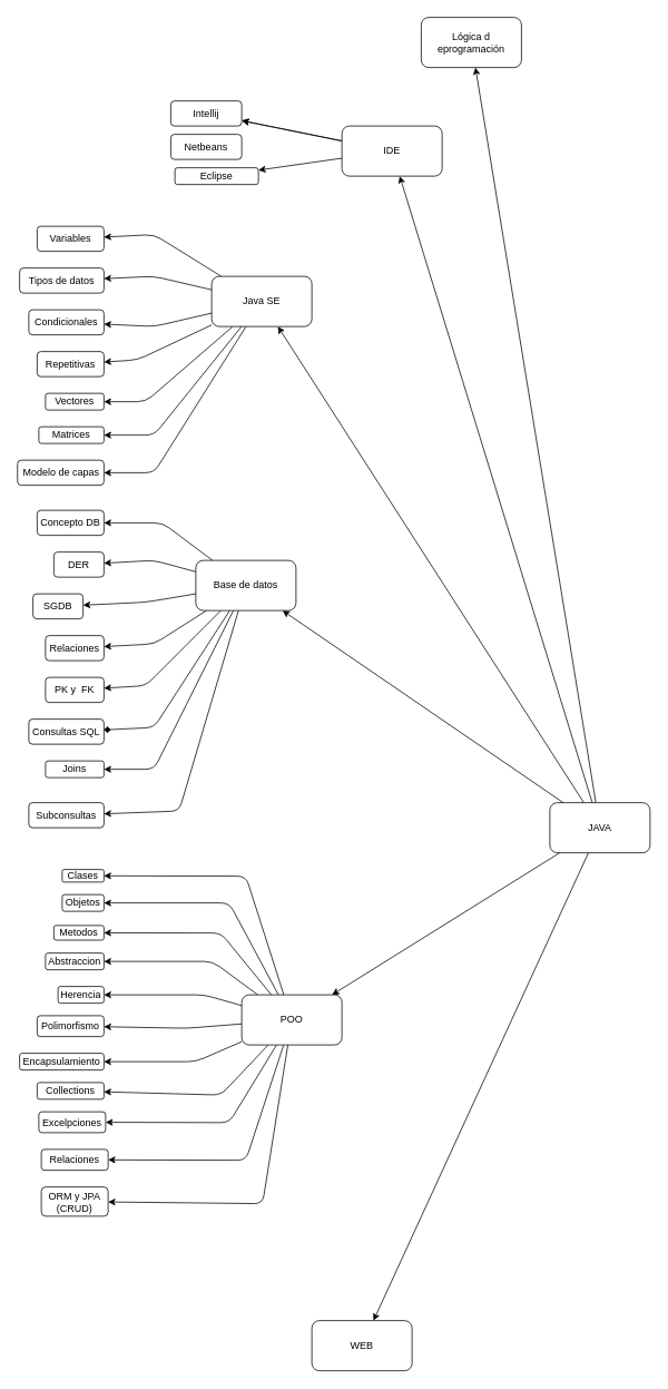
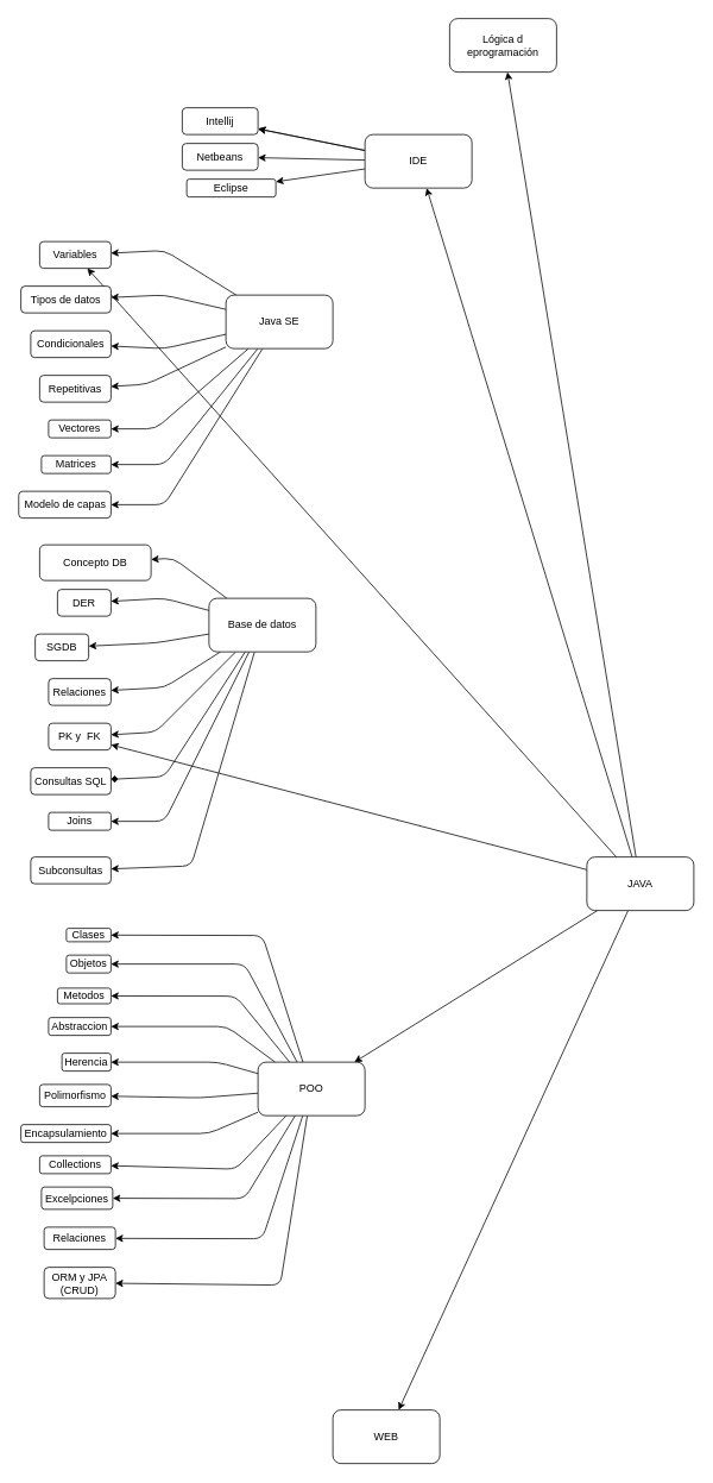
  <mxCell id="0" />
  <mxCell id="1" parent="0" />
  <mxCell id="2" value="" style="edgeStyle=none;html=1;" edge="1" parent="1" source="8" target="9"><mxGeometry relative="1" as="geometry" /></mxCell>
  <mxCell id="3" value="" style="edgeStyle=none;html=1;" edge="1" parent="1" source="8" target="14"><mxGeometry relative="1" as="geometry" /></mxCell>
- <mxCell id="4" value="" style="edgeStyle=none;html=1;" edge="1" parent="1" source="8" target="25"><mxGeometry relative="1" as="geometry" /></mxCell>
- <mxCell id="5" value="" style="edgeStyle=none;html=1;" edge="1" parent="1" source="8" target="41"><mxGeometry relative="1" as="geometry" /></mxCell>
+ <mxCell id="4" value="" style="edgeStyle=none;html=1;" edge="1" parent="1" source="8" target="26"><mxGeometry relative="1" as="geometry" /></mxCell>
+ <mxCell id="5" value="" style="edgeStyle=none;html=1;" edge="1" parent="1" source="8" target="45"><mxGeometry relative="1" as="geometry" /></mxCell>
  <mxCell id="6" value="" style="edgeStyle=none;html=1;" edge="1" parent="1" source="8" target="61"><mxGeometry relative="1" as="geometry" /></mxCell>
  <mxCell id="7" value="" style="edgeStyle=none;html=1;" edge="1" parent="1" source="8" target="73"><mxGeometry relative="1" as="geometry" /></mxCell>
  <mxCell id="8" value="JAVA" style="rounded=1;whiteSpace=wrap;html=1;" vertex="1" parent="1"><mxGeometry x="658" y="960" width="120" height="60" as="geometry" /></mxCell>
  <mxCell id="9" value="Lógica d eprogramación" style="whiteSpace=wrap;html=1;rounded=1;" vertex="1" parent="1"><mxGeometry x="504" y="20" width="120" height="60" as="geometry" /></mxCell>
  <mxCell id="10" value="" style="edgeStyle=none;html=1;" edge="1" parent="1" source="14" target="15"><mxGeometry relative="1" as="geometry" /></mxCell>
  <mxCell id="11" value="" style="edgeStyle=none;html=1;" edge="1" parent="1" source="14" target="15"><mxGeometry relative="1" as="geometry" /></mxCell>
+ <mxCell id="12" value="" style="edgeStyle=none;html=1;" edge="1" parent="1" source="14" target="16"><mxGeometry relative="1" as="geometry" /></mxCell>
  <mxCell id="13" value="" style="edgeStyle=none;html=1;" edge="1" parent="1" source="14" target="17"><mxGeometry relative="1" as="geometry" /></mxCell>
  <mxCell id="14" value="IDE" style="whiteSpace=wrap;html=1;rounded=1;" vertex="1" parent="1"><mxGeometry x="409" y="150" width="120" height="60" as="geometry" /></mxCell>
  <mxCell id="15" value="Intellij" style="whiteSpace=wrap;html=1;rounded=1;" vertex="1" parent="1"><mxGeometry x="204" y="120" width="85" height="30" as="geometry" /></mxCell>
  <mxCell id="16" value="Netbeans" style="whiteSpace=wrap;html=1;rounded=1;" vertex="1" parent="1"><mxGeometry x="204" y="160" width="85" height="30" as="geometry" /></mxCell>
  <mxCell id="17" value="Eclipse" style="whiteSpace=wrap;html=1;rounded=1;" vertex="1" parent="1"><mxGeometry x="209" y="200" width="100" height="20" as="geometry" /></mxCell>
  <mxCell id="18" value="" style="edgeStyle=none;html=1;" edge="1" parent="1" source="25" target="26"><mxGeometry relative="1" as="geometry"><Array as="points"><mxPoint x="184" y="280" /></Array></mxGeometry></mxCell>
  <mxCell id="19" value="" style="edgeStyle=none;html=1;" edge="1" parent="1" source="25" target="27"><mxGeometry relative="1" as="geometry"><Array as="points"><mxPoint x="184" y="565" /></Array></mxGeometry></mxCell>
  <mxCell id="20" value="" style="edgeStyle=none;html=1;" edge="1" parent="1" source="25" target="28"><mxGeometry relative="1" as="geometry"><Array as="points"><mxPoint x="184" y="520" /></Array></mxGeometry></mxCell>
  <mxCell id="21" value="" style="edgeStyle=none;html=1;" edge="1" parent="1" source="25" target="29"><mxGeometry relative="1" as="geometry"><Array as="points"><mxPoint x="174" y="480" /></Array></mxGeometry></mxCell>
  <mxCell id="22" value="" style="edgeStyle=none;html=1;" edge="1" parent="1" source="25" target="30"><mxGeometry relative="1" as="geometry"><Array as="points"><mxPoint x="164" y="430" /></Array></mxGeometry></mxCell>
  <mxCell id="23" value="" style="edgeStyle=none;html=1;" edge="1" parent="1" source="25" target="31"><mxGeometry relative="1" as="geometry"><Array as="points"><mxPoint x="184" y="390" /></Array></mxGeometry></mxCell>
  <mxCell id="24" value="" style="edgeStyle=none;html=1;" edge="1" parent="1" source="25" target="32"><mxGeometry relative="1" as="geometry"><Array as="points"><mxPoint x="184" y="330" /></Array></mxGeometry></mxCell>
  <mxCell id="25" value="Java SE" style="whiteSpace=wrap;html=1;rounded=1;" vertex="1" parent="1"><mxGeometry x="253" y="330" width="120" height="60" as="geometry" /></mxCell>
  <mxCell id="26" value="Variables" style="whiteSpace=wrap;html=1;rounded=1;" vertex="1" parent="1"><mxGeometry x="44" y="270" width="80" height="30" as="geometry" /></mxCell>
  <mxCell id="27" value="Modelo de capas" style="whiteSpace=wrap;html=1;rounded=1;" vertex="1" parent="1"><mxGeometry x="20.5" y="550" width="103.5" height="30" as="geometry" /></mxCell>
  <mxCell id="28" value="Matrices" style="whiteSpace=wrap;html=1;rounded=1;" vertex="1" parent="1"><mxGeometry x="46" y="510" width="78" height="20" as="geometry" /></mxCell>
  <mxCell id="29" value="Vectores" style="whiteSpace=wrap;html=1;rounded=1;" vertex="1" parent="1"><mxGeometry x="54" y="470" width="70" height="20" as="geometry" /></mxCell>
  <mxCell id="30" value="Repetitivas" style="whiteSpace=wrap;html=1;rounded=1;" vertex="1" parent="1"><mxGeometry x="44" y="420" width="80" height="30" as="geometry" /></mxCell>
  <mxCell id="31" value="Condicionales" style="whiteSpace=wrap;html=1;rounded=1;" vertex="1" parent="1"><mxGeometry x="34" y="370" width="90" height="30" as="geometry" /></mxCell>
  <mxCell id="32" value="Tipos de datos" style="whiteSpace=wrap;html=1;rounded=1;" vertex="1" parent="1"><mxGeometry x="23" y="320" width="101" height="30" as="geometry" /></mxCell>
  <mxCell id="33" value="" style="edgeStyle=none;html=1;" edge="1" parent="1" source="41" target="42"><mxGeometry relative="1" as="geometry"><Array as="points"><mxPoint x="214" y="970" /></Array></mxGeometry></mxCell>
  <mxCell id="34" value="" style="edgeStyle=none;html=1;" edge="1" parent="1" source="41" target="43"><mxGeometry relative="1" as="geometry"><Array as="points"><mxPoint x="184" y="920" /></Array></mxGeometry></mxCell>
  <mxCell id="35" value="" style="edgeStyle=none;html=1;endArrow=diamond;" edge="1" parent="1" source="41" target="44"><mxGeometry relative="1" as="geometry"><Array as="points"><mxPoint x="184" y="870" /></Array></mxGeometry></mxCell>
  <mxCell id="36" value="" style="edgeStyle=none;html=1;" edge="1" parent="1" source="41" target="45"><mxGeometry relative="1" as="geometry"><Array as="points"><mxPoint x="174" y="820" /></Array></mxGeometry></mxCell>
  <mxCell id="37" value="" style="edgeStyle=none;html=1;" edge="1" parent="1" source="41" target="46"><mxGeometry relative="1" as="geometry"><Array as="points"><mxPoint x="184" y="770" /></Array></mxGeometry></mxCell>
  <mxCell id="38" value="" style="edgeStyle=none;html=1;" edge="1" parent="1" source="41" target="47"><mxGeometry relative="1" as="geometry"><Array as="points"><mxPoint x="174" y="720" /></Array></mxGeometry></mxCell>
  <mxCell id="39" value="" style="edgeStyle=none;html=1;" edge="1" parent="1" source="41" target="48"><mxGeometry relative="1" as="geometry"><Array as="points"><mxPoint x="184" y="670" /></Array></mxGeometry></mxCell>
  <mxCell id="40" value="" style="edgeStyle=none;html=1;" edge="1" parent="1" source="41" target="49"><mxGeometry relative="1" as="geometry"><Array as="points"><mxPoint x="194" y="625" /></Array></mxGeometry></mxCell>
  <mxCell id="41" value="Base de datos" style="whiteSpace=wrap;html=1;rounded=1;" vertex="1" parent="1"><mxGeometry x="234" y="670" width="120" height="60" as="geometry" /></mxCell>
  <mxCell id="42" value="Subconsultas" style="whiteSpace=wrap;html=1;rounded=1;" vertex="1" parent="1"><mxGeometry x="34" y="960" width="90" height="30" as="geometry" /></mxCell>
  <mxCell id="43" value="Joins" style="whiteSpace=wrap;html=1;rounded=1;" vertex="1" parent="1"><mxGeometry x="54" y="910" width="70" height="20" as="geometry" /></mxCell>
  <mxCell id="44" value="Consultas SQL" style="whiteSpace=wrap;html=1;rounded=1;" vertex="1" parent="1"><mxGeometry x="34" y="860" width="90" height="30" as="geometry" /></mxCell>
  <mxCell id="45" value="PK y&amp;nbsp; FK" style="whiteSpace=wrap;html=1;rounded=1;" vertex="1" parent="1"><mxGeometry x="54" y="810" width="70" height="30" as="geometry" /></mxCell>
  <mxCell id="46" value="Relaciones" style="whiteSpace=wrap;html=1;rounded=1;" vertex="1" parent="1"><mxGeometry x="54" y="760" width="70" height="30" as="geometry" /></mxCell>
  <mxCell id="47" value="SGDB" style="whiteSpace=wrap;html=1;rounded=1;" vertex="1" parent="1"><mxGeometry x="39" y="710" width="60" height="30" as="geometry" /></mxCell>
  <mxCell id="48" value="DER" style="whiteSpace=wrap;html=1;rounded=1;" vertex="1" parent="1"><mxGeometry x="64" y="660" width="60" height="30" as="geometry" /></mxCell>
- <mxCell id="49" value="Concepto DB" style="whiteSpace=wrap;html=1;rounded=1;" vertex="1" parent="1"><mxGeometry x="44" y="610" width="80" height="30" as="geometry" /></mxCell>
+ <mxCell id="49" value="Concepto DB" style="whiteSpace=wrap;html=1;rounded=1;" vertex="1" parent="1"><mxGeometry x="44" y="610" width="125" height="40" as="geometry" /></mxCell>
  <mxCell id="50" value="" style="edgeStyle=none;html=1;" edge="1" parent="1" source="61" target="62"><mxGeometry relative="1" as="geometry"><Array as="points"><mxPoint x="314" y="1440" /></Array></mxGeometry></mxCell>
  <mxCell id="51" value="" style="edgeStyle=none;html=1;" edge="1" parent="1" source="61" target="63"><mxGeometry relative="1" as="geometry"><Array as="points"><mxPoint x="294" y="1388" /></Array></mxGeometry></mxCell>
  <mxCell id="52" value="" style="edgeStyle=none;html=1;" edge="1" parent="1" source="61" target="64"><mxGeometry relative="1" as="geometry"><Array as="points"><mxPoint x="274" y="1343" /></Array></mxGeometry></mxCell>
  <mxCell id="53" value="" style="edgeStyle=none;html=1;" edge="1" parent="1" source="61" target="65"><mxGeometry relative="1" as="geometry"><Array as="points"><mxPoint x="264" y="1310" /></Array></mxGeometry></mxCell>
  <mxCell id="54" value="" style="edgeStyle=none;html=1;" edge="1" parent="1" source="61" target="66"><mxGeometry relative="1" as="geometry"><Array as="points"><mxPoint x="234" y="1270" /></Array></mxGeometry></mxCell>
  <mxCell id="55" value="" style="edgeStyle=none;html=1;" edge="1" parent="1" source="61" target="67"><mxGeometry relative="1" as="geometry"><Array as="points"><mxPoint x="224" y="1230" /></Array></mxGeometry></mxCell>
  <mxCell id="56" value="" style="edgeStyle=none;html=1;" edge="1" parent="1" source="61" target="68"><mxGeometry relative="1" as="geometry"><Array as="points"><mxPoint x="244" y="1190" /></Array></mxGeometry></mxCell>
  <mxCell id="57" value="" style="edgeStyle=none;html=1;" edge="1" parent="1" source="61" target="69"><mxGeometry relative="1" as="geometry"><Array as="points"><mxPoint x="254" y="1150" /></Array></mxGeometry></mxCell>
  <mxCell id="58" value="" style="edgeStyle=none;html=1;" edge="1" parent="1" source="61" target="70"><mxGeometry relative="1" as="geometry"><Array as="points"><mxPoint x="264" y="1116" /></Array></mxGeometry></mxCell>
  <mxCell id="59" value="" style="edgeStyle=none;html=1;" edge="1" parent="1" source="61" target="71"><mxGeometry relative="1" as="geometry"><Array as="points"><mxPoint x="274" y="1080" /></Array></mxGeometry></mxCell>
  <mxCell id="60" value="" style="edgeStyle=none;html=1;" edge="1" parent="1" source="61" target="72"><mxGeometry relative="1" as="geometry"><Array as="points"><mxPoint x="294" y="1048" /></Array></mxGeometry></mxCell>
  <mxCell id="61" value="POO" style="whiteSpace=wrap;html=1;rounded=1;" vertex="1" parent="1"><mxGeometry x="289" y="1190" width="120" height="60" as="geometry" /></mxCell>
  <mxCell id="62" value="ORM y JPA (CRUD)" style="whiteSpace=wrap;html=1;rounded=1;" vertex="1" parent="1"><mxGeometry x="49" y="1420" width="80" height="35" as="geometry" /></mxCell>
  <mxCell id="63" value="Relaciones" style="whiteSpace=wrap;html=1;rounded=1;" vertex="1" parent="1"><mxGeometry x="49" y="1375" width="80" height="25" as="geometry" /></mxCell>
  <mxCell id="64" value="Excelpciones" style="whiteSpace=wrap;html=1;rounded=1;" vertex="1" parent="1"><mxGeometry x="46" y="1330" width="80" height="25" as="geometry" /></mxCell>
  <mxCell id="65" value="Collections" style="whiteSpace=wrap;html=1;rounded=1;" vertex="1" parent="1"><mxGeometry x="44" y="1295" width="80" height="20" as="geometry" /></mxCell>
  <mxCell id="66" value="Encapsulamiento" style="whiteSpace=wrap;html=1;rounded=1;" vertex="1" parent="1"><mxGeometry x="23" y="1260" width="101" height="20" as="geometry" /></mxCell>
  <mxCell id="67" value="Polimorfismo" style="whiteSpace=wrap;html=1;rounded=1;" vertex="1" parent="1"><mxGeometry x="44" y="1215" width="80" height="25" as="geometry" /></mxCell>
  <mxCell id="68" value="Herencia" style="whiteSpace=wrap;html=1;rounded=1;" vertex="1" parent="1"><mxGeometry x="69" y="1180" width="55" height="20" as="geometry" /></mxCell>
  <mxCell id="69" value="Abstraccion" style="whiteSpace=wrap;html=1;rounded=1;" vertex="1" parent="1"><mxGeometry x="54" y="1140" width="70" height="20" as="geometry" /></mxCell>
  <mxCell id="70" value="Metodos" style="whiteSpace=wrap;html=1;rounded=1;" vertex="1" parent="1"><mxGeometry x="64" y="1107" width="60" height="17.5" as="geometry" /></mxCell>
  <mxCell id="71" value="Objetos" style="whiteSpace=wrap;html=1;rounded=1;" vertex="1" parent="1"><mxGeometry x="74" y="1070" width="50" height="20" as="geometry" /></mxCell>
  <mxCell id="72" value="Clases" style="whiteSpace=wrap;html=1;rounded=1;" vertex="1" parent="1"><mxGeometry x="74" y="1040" width="50" height="15" as="geometry" /></mxCell>
  <mxCell id="73" value="WEB" style="whiteSpace=wrap;html=1;rounded=1;" vertex="1" parent="1"><mxGeometry x="373" y="1580" width="120" height="60" as="geometry" /></mxCell>
